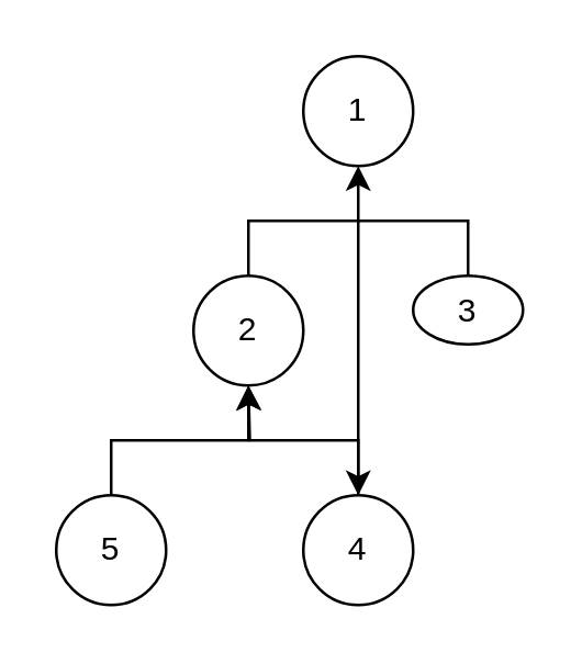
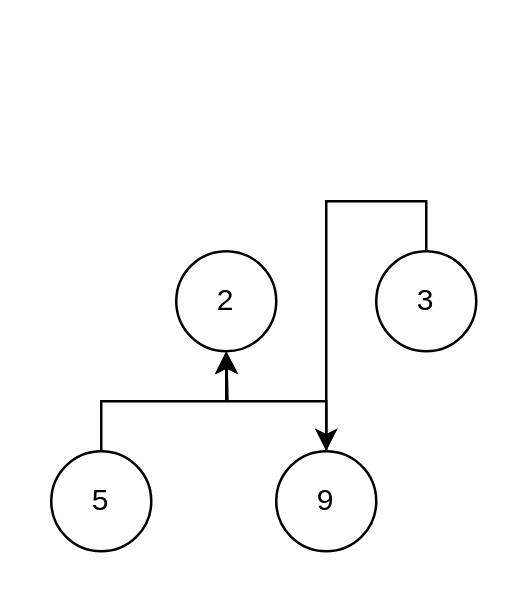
  <mxCell id="0" />
  <mxCell id="1" parent="0" />
- <mxCell id="2" value="1" style="ellipse;whiteSpace=wrap;html=1;aspect=fixed;" vertex="1" parent="1"><mxGeometry x="110" y="20" width="40" height="40" as="geometry" /></mxCell>
  <mxCell id="3" style="edgeStyle=orthogonalEdgeStyle;rounded=0;orthogonalLoop=1;jettySize=auto;html=1;exitX=0.5;exitY=0;exitDx=0;exitDy=0;" edge="1" parent="1" source="4" target="10"><mxGeometry relative="1" as="geometry" /></mxCell>
- <mxCell id="4" value="3" style="ellipse;whiteSpace=wrap;html=1;aspect=fixed;" vertex="1" parent="1"><mxGeometry x="150" y="100" width="40" height="25" as="geometry" /></mxCell>
- <mxCell id="5" style="edgeStyle=orthogonalEdgeStyle;rounded=0;orthogonalLoop=1;jettySize=auto;html=1;exitX=0.5;exitY=0;exitDx=0;exitDy=0;entryX=0.5;entryY=1;entryDx=0;entryDy=0;" edge="1" parent="1" source="6" target="2"><mxGeometry relative="1" as="geometry" /></mxCell>
+ <mxCell id="4" value="3" style="ellipse;whiteSpace=wrap;html=1;aspect=fixed;" vertex="1" parent="1"><mxGeometry x="150" y="100" width="40" height="40" as="geometry" /></mxCell>
  <mxCell id="6" value="2" style="ellipse;whiteSpace=wrap;html=1;aspect=fixed;" vertex="1" parent="1"><mxGeometry x="70" y="100" width="40" height="40" as="geometry" /></mxCell>
  <mxCell id="7" style="edgeStyle=orthogonalEdgeStyle;rounded=0;orthogonalLoop=1;jettySize=auto;html=1;exitX=0.5;exitY=0;exitDx=0;exitDy=0;entryX=0.5;entryY=1;entryDx=0;entryDy=0;" edge="1" parent="1" source="8" target="6"><mxGeometry relative="1" as="geometry" /></mxCell>
  <mxCell id="8" value="5" style="ellipse;whiteSpace=wrap;html=1;aspect=fixed;" vertex="1" parent="1"><mxGeometry x="20" y="180" width="40" height="40" as="geometry" /></mxCell>
  <mxCell id="9" style="edgeStyle=orthogonalEdgeStyle;rounded=0;orthogonalLoop=1;jettySize=auto;html=1;exitX=0.5;exitY=0;exitDx=0;exitDy=0;" edge="1" parent="1" source="10"><mxGeometry relative="1" as="geometry"><mxPoint x="90" y="140" as="targetPoint" /></mxGeometry></mxCell>
- <mxCell id="10" value="4" style="ellipse;whiteSpace=wrap;html=1;aspect=fixed;" vertex="1" parent="1"><mxGeometry x="110" y="180" width="40" height="40" as="geometry" /></mxCell>
+ <mxCell id="10" value="9" style="ellipse;whiteSpace=wrap;html=1;aspect=fixed;" vertex="1" parent="1"><mxGeometry x="110" y="180" width="40" height="40" as="geometry" /></mxCell>
